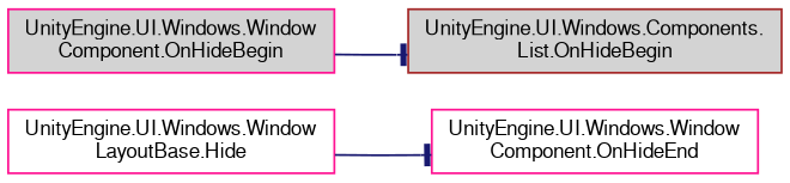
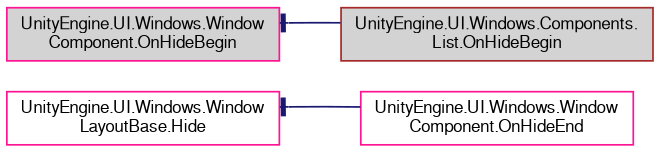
  digraph {
    rankdir=LR
    node [color=deeppink fillcolor=white fontname=FreeSans fontsize=10 shape=record style=filled]
    edge [arrowhead=tee color=midnightblue fontname=FreeSans fontsize=10 labelfontname=FreeSans labelfontsize=10 style=solid]
    n1 [fontcolor=black height=0.2 label="UnityEngine.UI.Windows.Window\lLayoutBase.Hide" width=0.4]
    n2 [height=0.2 label="UnityEngine.UI.Windows.Window\lComponent.OnHideEnd" width=0.4]
    n3 [fillcolor=lightgrey height=0.2 label="UnityEngine.UI.Windows.Window\lComponent.OnHideBegin" width=0.4]
    n4 [color=brown fillcolor=lightgrey height=0.2 label="UnityEngine.UI.Windows.Components.\lList.OnHideBegin" width=0.4]
-   n1 -> n2
-   n3 -> n4
+   n2 -> n1
+   n4 -> n3
  }
